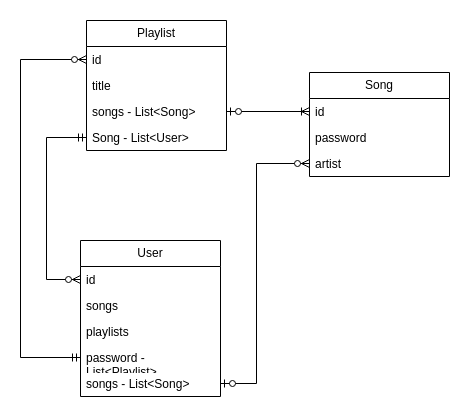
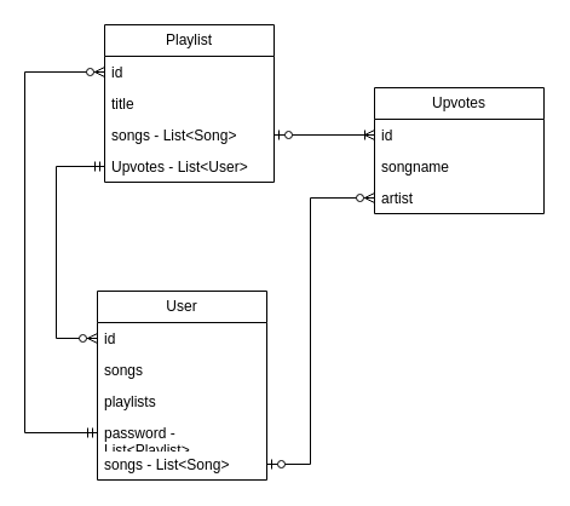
  <mxCell id="0" />
  <mxCell id="1" parent="0" />
  <mxCell id="2" value="User" style="swimlane;fontStyle=0;childLayout=stackLayout;horizontal=1;startSize=26;fillColor=none;horizontalStack=0;resizeParent=1;resizeParentMax=0;resizeLast=0;collapsible=1;marginBottom=0;whiteSpace=wrap;html=1;" vertex="1" parent="1"><mxGeometry x="80" y="240" width="140" height="156" as="geometry" /></mxCell>
  <mxCell id="3" value="id" style="text;strokeColor=none;fillColor=none;align=left;verticalAlign=top;spacingLeft=4;spacingRight=4;overflow=hidden;rotatable=0;points=[[0,0.5],[1,0.5]];portConstraint=eastwest;whiteSpace=wrap;html=1;" vertex="1" parent="2"><mxGeometry y="26" width="140" height="26" as="geometry" /></mxCell>
  <mxCell id="4" value="songs" style="text;strokeColor=none;fillColor=none;align=left;verticalAlign=top;spacingLeft=4;spacingRight=4;overflow=hidden;rotatable=0;points=[[0,0.5],[1,0.5]];portConstraint=eastwest;whiteSpace=wrap;html=1;" vertex="1" parent="2"><mxGeometry y="52" width="140" height="26" as="geometry" /></mxCell>
  <mxCell id="5" value="playlists" style="text;strokeColor=none;fillColor=none;align=left;verticalAlign=top;spacingLeft=4;spacingRight=4;overflow=hidden;rotatable=0;points=[[0,0.5],[1,0.5]];portConstraint=eastwest;whiteSpace=wrap;html=1;" vertex="1" parent="2"><mxGeometry y="78" width="140" height="26" as="geometry" /></mxCell>
  <mxCell id="6" value="password - List&amp;lt;Playlist&amp;gt;" style="text;strokeColor=none;fillColor=none;align=left;verticalAlign=top;spacingLeft=4;spacingRight=4;overflow=hidden;rotatable=0;points=[[0,0.5],[1,0.5]];portConstraint=eastwest;whiteSpace=wrap;html=1;" vertex="1" parent="2"><mxGeometry y="104" width="140" height="26" as="geometry" /></mxCell>
  <mxCell id="7" value="songs - List&amp;lt;Song&amp;gt;" style="text;strokeColor=none;fillColor=none;align=left;verticalAlign=top;spacingLeft=4;spacingRight=4;overflow=hidden;rotatable=0;points=[[0,0.5],[1,0.5]];portConstraint=eastwest;whiteSpace=wrap;html=1;" vertex="1" parent="2"><mxGeometry y="130" width="140" height="26" as="geometry" /></mxCell>
  <mxCell id="8" value="Playlist" style="swimlane;fontStyle=0;childLayout=stackLayout;horizontal=1;startSize=26;fillColor=none;horizontalStack=0;resizeParent=1;resizeParentMax=0;resizeLast=0;collapsible=1;marginBottom=0;whiteSpace=wrap;html=1;" vertex="1" parent="1"><mxGeometry x="86" y="20" width="140" height="130" as="geometry" /></mxCell>
  <mxCell id="9" value="id" style="text;strokeColor=none;fillColor=none;align=left;verticalAlign=top;spacingLeft=4;spacingRight=4;overflow=hidden;rotatable=0;points=[[0,0.5],[1,0.5]];portConstraint=eastwest;whiteSpace=wrap;html=1;" vertex="1" parent="8"><mxGeometry y="26" width="140" height="26" as="geometry" /></mxCell>
  <mxCell id="10" value="title" style="text;strokeColor=none;fillColor=none;align=left;verticalAlign=top;spacingLeft=4;spacingRight=4;overflow=hidden;rotatable=0;points=[[0,0.5],[1,0.5]];portConstraint=eastwest;whiteSpace=wrap;html=1;" vertex="1" parent="8"><mxGeometry y="52" width="140" height="26" as="geometry" /></mxCell>
  <mxCell id="11" value="songs - List&amp;lt;Song&amp;gt;" style="text;strokeColor=none;fillColor=none;align=left;verticalAlign=top;spacingLeft=4;spacingRight=4;overflow=hidden;rotatable=0;points=[[0,0.5],[1,0.5]];portConstraint=eastwest;whiteSpace=wrap;html=1;" vertex="1" parent="8"><mxGeometry y="78" width="140" height="26" as="geometry" /></mxCell>
- <mxCell id="12" value="Song - List&amp;lt;User&amp;gt;" style="text;strokeColor=none;fillColor=none;align=left;verticalAlign=top;spacingLeft=4;spacingRight=4;overflow=hidden;rotatable=0;points=[[0,0.5],[1,0.5]];portConstraint=eastwest;whiteSpace=wrap;html=1;" vertex="1" parent="8"><mxGeometry y="104" width="140" height="26" as="geometry" /></mxCell>
+ <mxCell id="12" value="Upvotes - List&amp;lt;User&amp;gt;" style="text;strokeColor=none;fillColor=none;align=left;verticalAlign=top;spacingLeft=4;spacingRight=4;overflow=hidden;rotatable=0;points=[[0,0.5],[1,0.5]];portConstraint=eastwest;whiteSpace=wrap;html=1;" vertex="1" parent="8"><mxGeometry y="104" width="140" height="26" as="geometry" /></mxCell>
  <mxCell id="13" value="" style="edgeStyle=orthogonalEdgeStyle;fontSize=12;html=1;endArrow=ERzeroToMany;startArrow=ERmandOne;rounded=0;entryX=0;entryY=0.5;entryDx=0;entryDy=0;exitX=0;exitY=0.5;exitDx=0;exitDy=0;" edge="1" parent="1" source="6" target="9"><mxGeometry width="100" height="100" relative="1" as="geometry"><mxPoint x="26" y="510" as="sourcePoint" /><mxPoint x="126" y="410" as="targetPoint" /><Array as="points"><mxPoint x="20" y="357" /><mxPoint x="20" y="59" /></Array></mxGeometry></mxCell>
  <mxCell id="14" value="" style="edgeStyle=orthogonalEdgeStyle;fontSize=12;html=1;endArrow=ERzeroToMany;startArrow=ERmandOne;rounded=0;exitX=0;exitY=0.5;exitDx=0;exitDy=0;" edge="1" parent="1" source="12" target="3"><mxGeometry width="100" height="100" relative="1" as="geometry"><mxPoint x="106" y="430" as="sourcePoint" /><mxPoint x="206" y="330" as="targetPoint" /><Array as="points"><mxPoint x="46" y="137" /><mxPoint x="46" y="279" /></Array></mxGeometry></mxCell>
- <mxCell id="15" value="Song" style="swimlane;fontStyle=0;childLayout=stackLayout;horizontal=1;startSize=26;fillColor=none;horizontalStack=0;resizeParent=1;resizeParentMax=0;resizeLast=0;collapsible=1;marginBottom=0;whiteSpace=wrap;html=1;" vertex="1" parent="1"><mxGeometry x="309" y="72" width="140" height="104" as="geometry" /></mxCell>
+ <mxCell id="15" value="Upvotes" style="swimlane;fontStyle=0;childLayout=stackLayout;horizontal=1;startSize=26;fillColor=none;horizontalStack=0;resizeParent=1;resizeParentMax=0;resizeLast=0;collapsible=1;marginBottom=0;whiteSpace=wrap;html=1;" vertex="1" parent="1"><mxGeometry x="309" y="72" width="140" height="104" as="geometry" /></mxCell>
  <mxCell id="16" value="id" style="text;strokeColor=none;fillColor=none;align=left;verticalAlign=top;spacingLeft=4;spacingRight=4;overflow=hidden;rotatable=0;points=[[0,0.5],[1,0.5]];portConstraint=eastwest;whiteSpace=wrap;html=1;" vertex="1" parent="15"><mxGeometry y="26" width="140" height="26" as="geometry" /></mxCell>
- <mxCell id="17" value="password" style="text;strokeColor=none;fillColor=none;align=left;verticalAlign=top;spacingLeft=4;spacingRight=4;overflow=hidden;rotatable=0;points=[[0,0.5],[1,0.5]];portConstraint=eastwest;whiteSpace=wrap;html=1;" vertex="1" parent="15"><mxGeometry y="52" width="140" height="26" as="geometry" /></mxCell>
+ <mxCell id="17" value="songname" style="text;strokeColor=none;fillColor=none;align=left;verticalAlign=top;spacingLeft=4;spacingRight=4;overflow=hidden;rotatable=0;points=[[0,0.5],[1,0.5]];portConstraint=eastwest;whiteSpace=wrap;html=1;" vertex="1" parent="15"><mxGeometry y="52" width="140" height="26" as="geometry" /></mxCell>
  <mxCell id="18" value="artist" style="text;strokeColor=none;fillColor=none;align=left;verticalAlign=top;spacingLeft=4;spacingRight=4;overflow=hidden;rotatable=0;points=[[0,0.5],[1,0.5]];portConstraint=eastwest;whiteSpace=wrap;html=1;" vertex="1" parent="15"><mxGeometry y="78" width="140" height="26" as="geometry" /></mxCell>
  <mxCell id="19" value="" style="edgeStyle=orthogonalEdgeStyle;fontSize=12;html=1;endArrow=ERoneToMany;startArrow=ERzeroToOne;rounded=0;entryX=0;entryY=0.5;entryDx=0;entryDy=0;" edge="1" parent="1" source="11" target="16"><mxGeometry width="100" height="100" relative="1" as="geometry"><mxPoint x="296" y="370" as="sourcePoint" /><mxPoint x="396" y="270" as="targetPoint" /></mxGeometry></mxCell>
  <mxCell id="20" value="" style="edgeStyle=orthogonalEdgeStyle;fontSize=12;html=1;endArrow=ERzeroToMany;startArrow=ERzeroToOne;rounded=0;exitX=1;exitY=0.5;exitDx=0;exitDy=0;entryX=0;entryY=0.5;entryDx=0;entryDy=0;" edge="1" parent="1" source="7" target="18"><mxGeometry width="100" height="100" relative="1" as="geometry"><mxPoint x="336" y="370" as="sourcePoint" /><mxPoint x="436" y="270" as="targetPoint" /><Array as="points"><mxPoint x="256" y="383" /><mxPoint x="256" y="163" /></Array></mxGeometry></mxCell>
